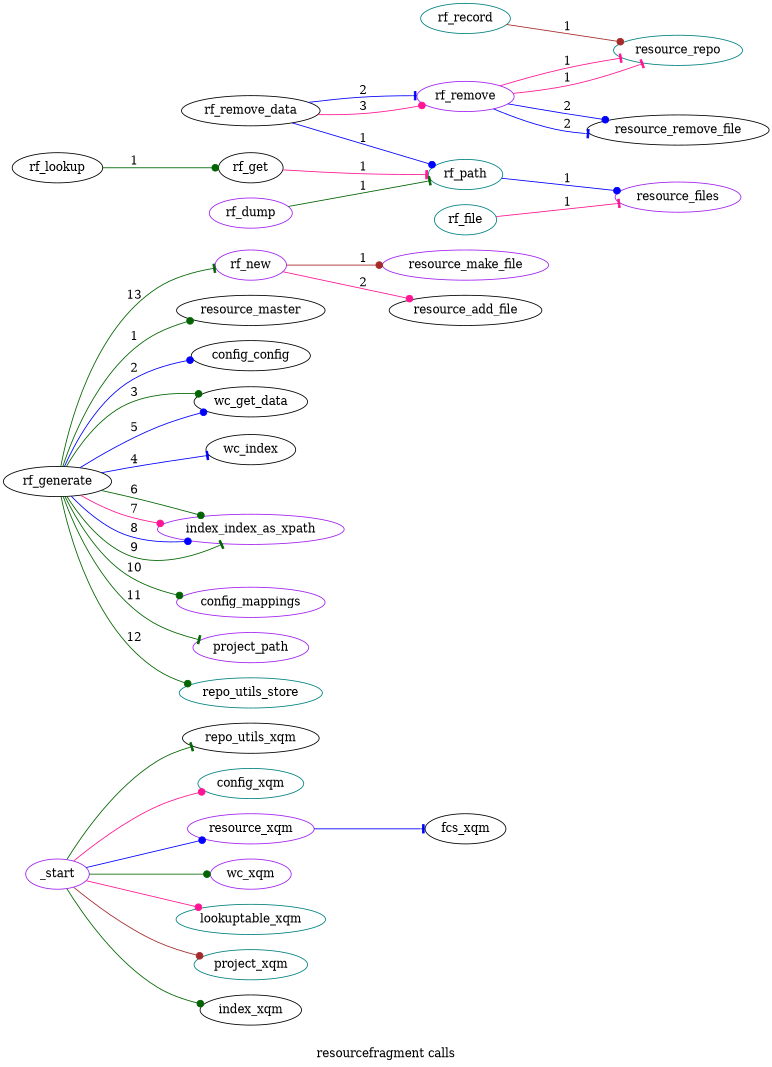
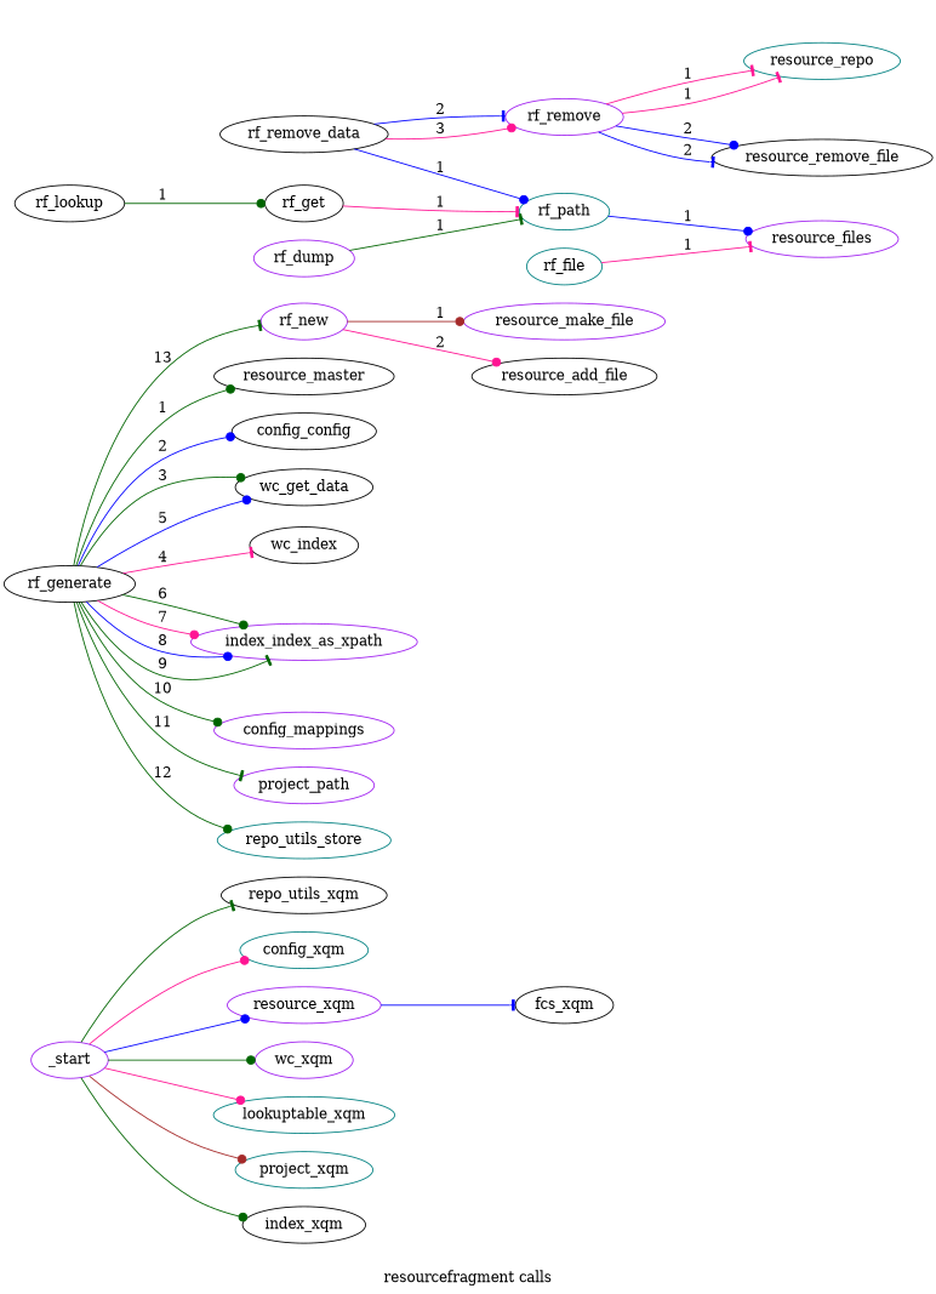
  digraph {
    label="resourcefragment calls"
    rankdir=LR
    node [color=black]
    edge [arrowhead=dot color=darkgreen]
    _start [color=purple]
    repo_utils_xqm
    config_xqm [color=teal]
    resource_xqm [color=purple]
    wc_xqm [color=purple]
    lookuptable_xqm [color=teal]
    project_xqm [color=teal]
    index_xqm
    fcs_xqm
    rf_new [color=purple]
    resource_make_file [color=purple]
    resource_add_file
    rf_remove [color=purple]
    n14 [color=teal label=resource_repo]
    resource_remove_file
    rf_remove_data
    rf_path [color=teal]
    resource_files [color=purple]
-   rf_record [color=teal]
    rf_file [color=teal]
    rf_get
    rf_lookup
    rf_dump [color=purple]
    rf_generate
    resource_master
    config_config
    wc_get_data
    n28 [label=wc_index]
    index_index_as_xpath [color=purple]
    config_mappings [color=purple]
    project_path [color=purple]
    repo_utils_store [color=teal]
    _start -> repo_utils_xqm [arrowhead=tee]
    _start -> config_xqm [color=deeppink]
    _start -> resource_xqm [color=blue]
    _start -> wc_xqm
    _start -> lookuptable_xqm [color=deeppink]
    _start -> project_xqm [color=brown]
    _start -> index_xqm
    resource_xqm -> fcs_xqm [arrowhead=tee color=blue]
    rf_new -> resource_make_file [color=brown label=1]
    rf_new -> resource_add_file [color=deeppink label=2]
    rf_remove -> n14 [arrowhead=tee color=deeppink label=1]
    rf_remove -> n14 [arrowhead=tee color=deeppink label=1]
    rf_remove -> resource_remove_file [color=blue label=2]
    rf_remove -> resource_remove_file [arrowhead=tee color=blue label=2]
    rf_remove_data -> rf_remove [arrowhead=tee color=blue label=2]
    rf_remove_data -> rf_remove [color=deeppink label=3]
    rf_remove_data -> rf_path [color=blue label=1]
    rf_path -> resource_files [color=blue label=1]
-   rf_record -> n14 [color=brown label=1]
    rf_file -> resource_files [arrowhead=tee color=deeppink label=1]
    rf_get -> rf_path [arrowhead=tee color=deeppink label=1]
    rf_lookup -> rf_get [label=1]
    rf_dump -> rf_path [arrowhead=tee label=1]
    rf_generate -> rf_new [arrowhead=tee label=13]
    rf_generate -> resource_master [label=1]
    rf_generate -> config_config [color=blue label=2]
    rf_generate -> wc_get_data [label=3]
    rf_generate -> wc_get_data [color=blue label=5]
-   rf_generate -> n28 [arrowhead=tee color=blue label=4]
+   rf_generate -> n28 [arrowhead=tee color=deeppink label=4]
    rf_generate -> index_index_as_xpath [label=6]
    rf_generate -> index_index_as_xpath [color=deeppink label=7]
    rf_generate -> index_index_as_xpath [color=blue label=8]
    rf_generate -> index_index_as_xpath [arrowhead=tee label=9]
    rf_generate -> config_mappings [label=10]
    rf_generate -> project_path [arrowhead=tee label=11]
    rf_generate -> repo_utils_store [label=12]
  }
